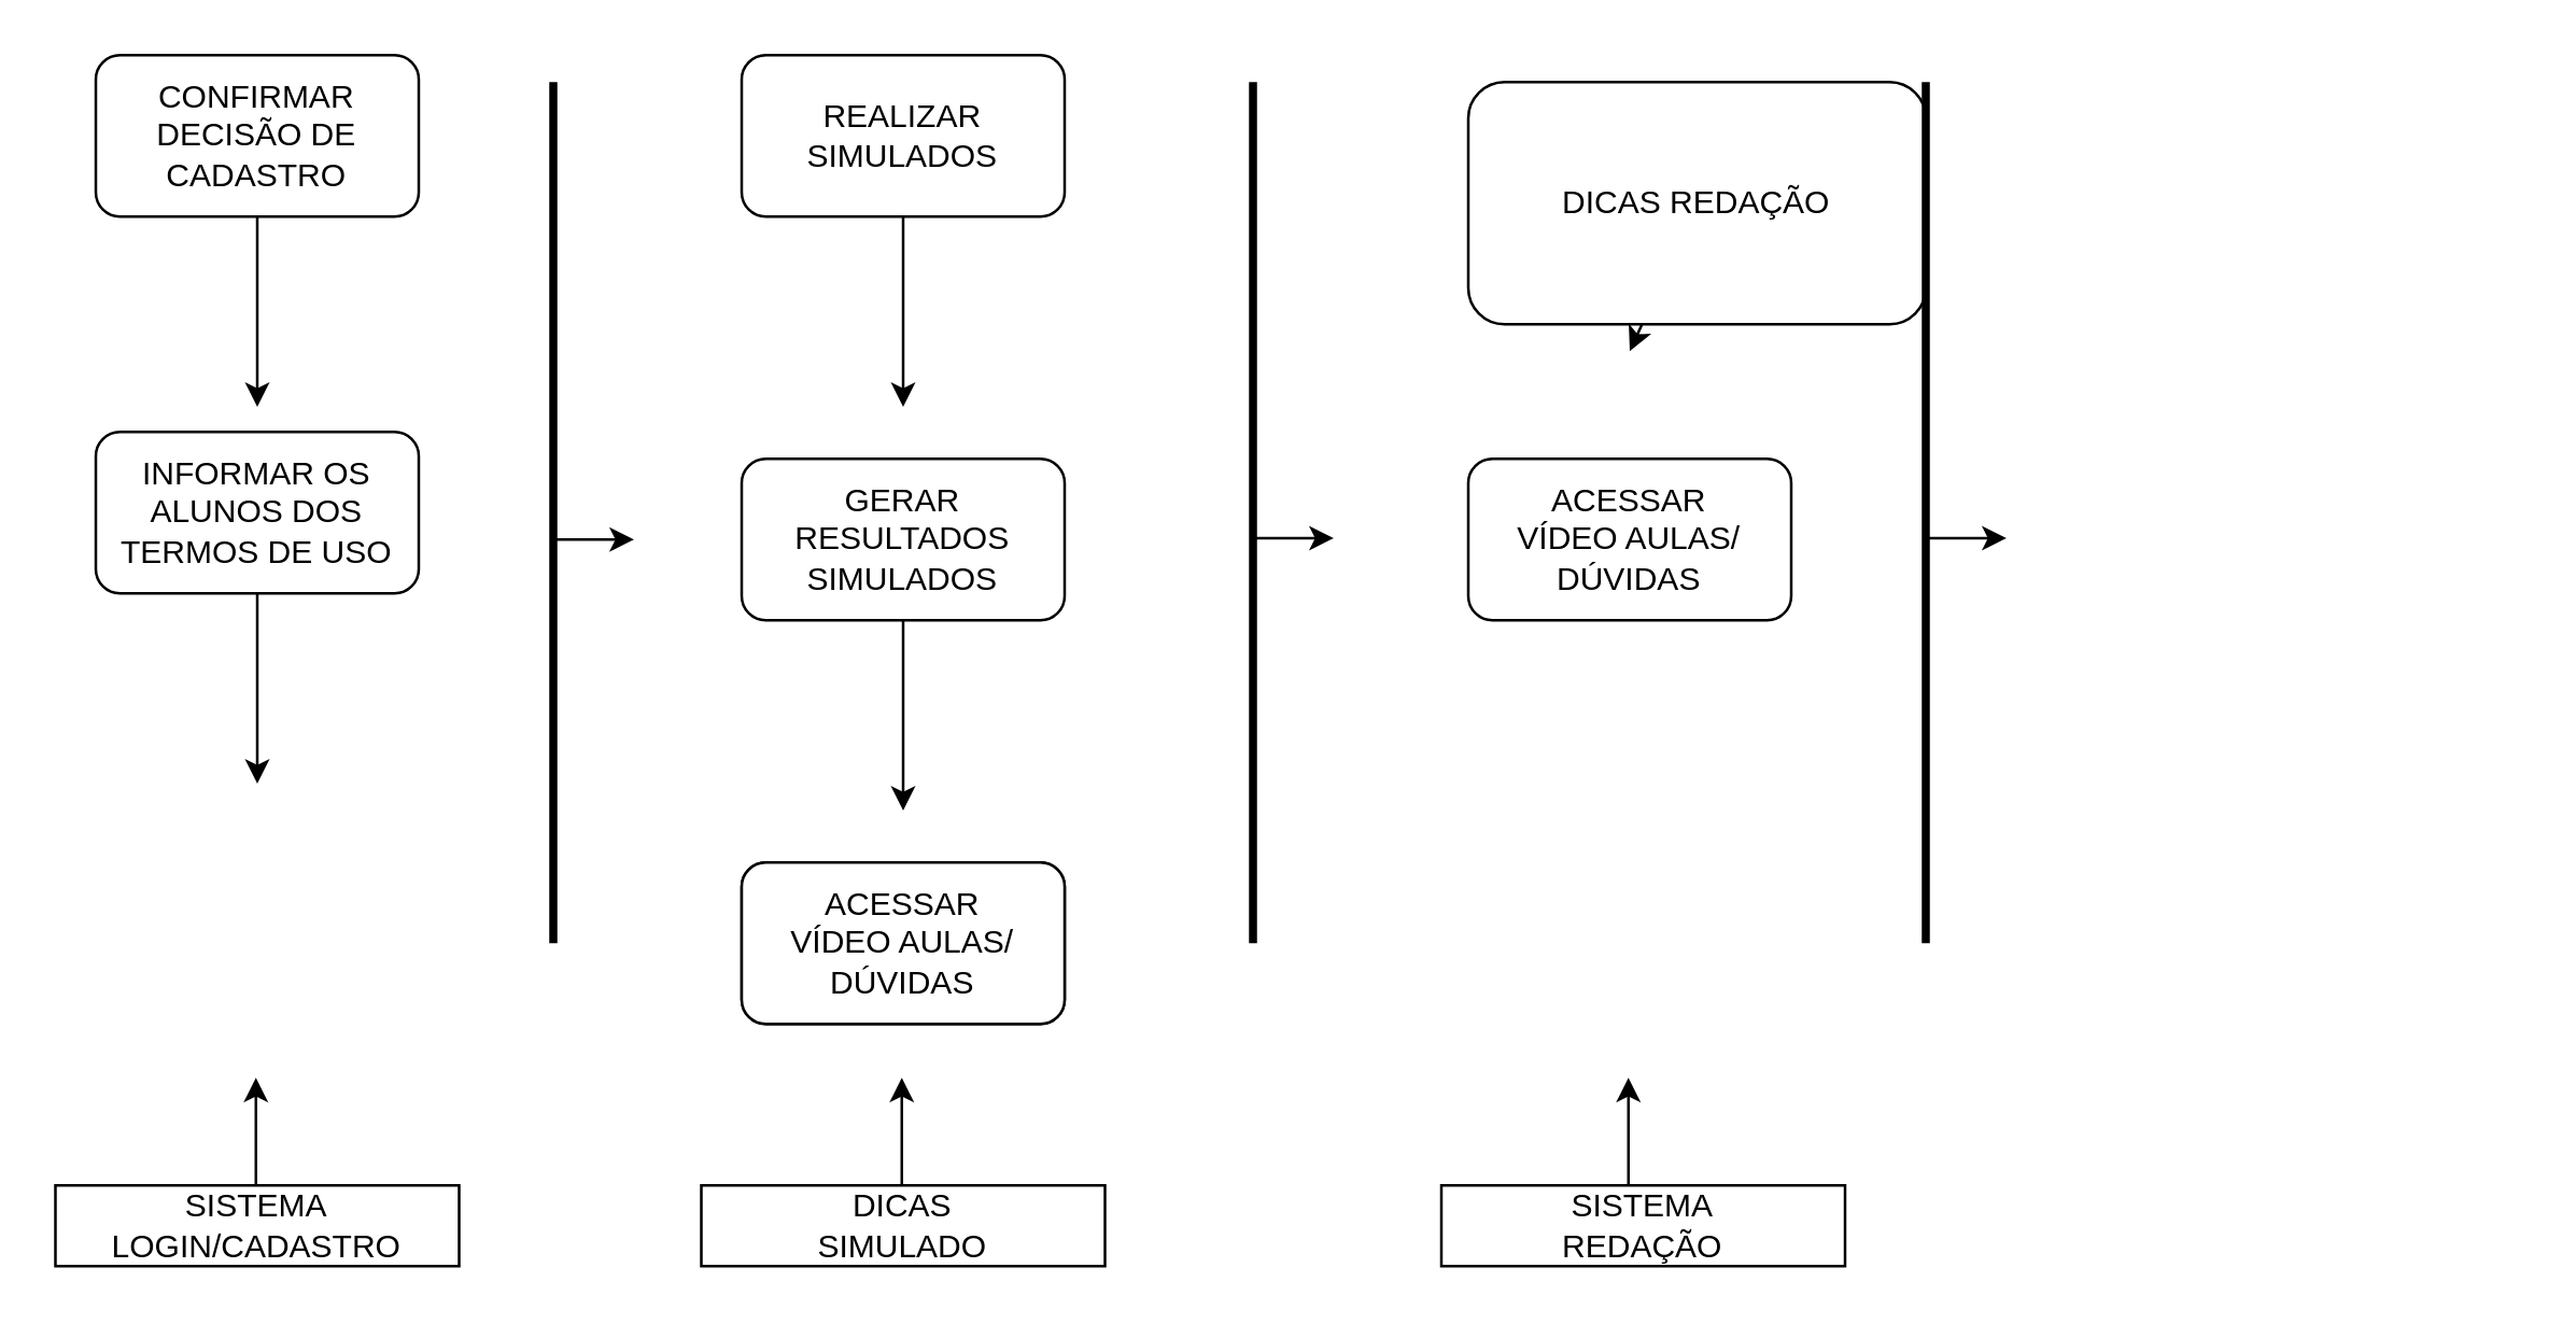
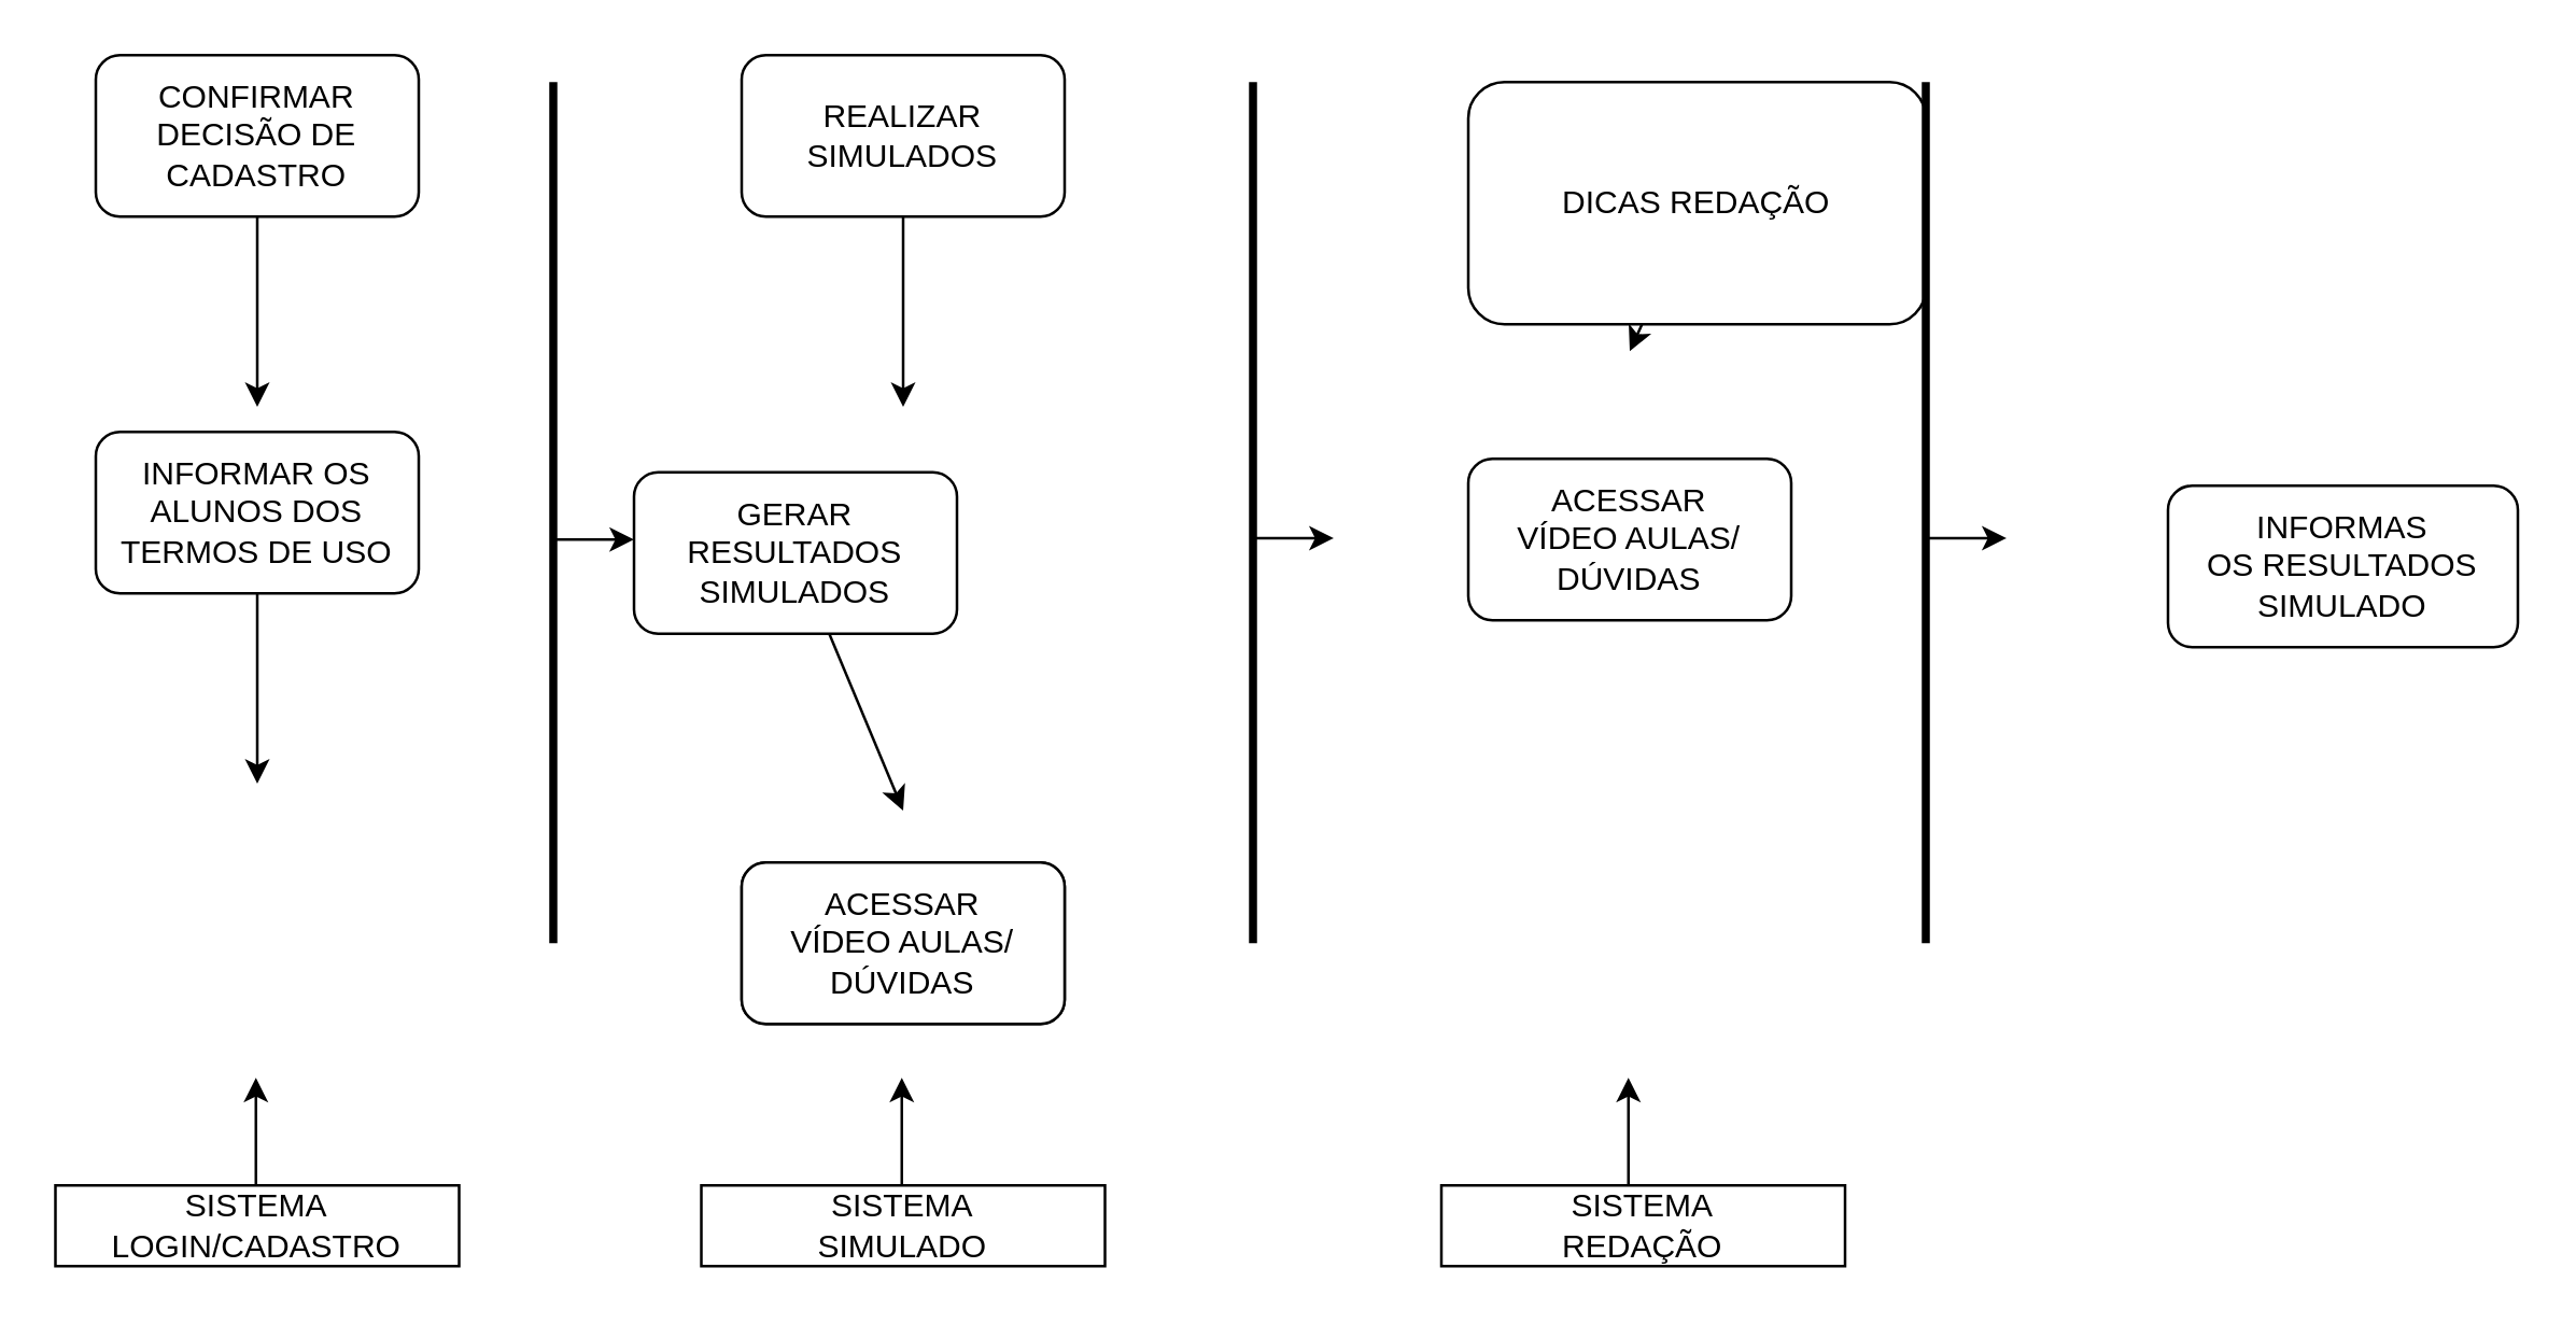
  <mxCell id="0" />
  <mxCell id="1" parent="0" />
  <mxCell id="2" value="CONFIRMAR&lt;br&gt;DECISÃO DE&lt;br&gt;CADASTRO" style="rounded=1;whiteSpace=wrap;html=1;" parent="1" vertex="1"><mxGeometry x="35" y="20" width="120" height="60" as="geometry" /></mxCell>
  <mxCell id="3" value="INFORMAR OS ALUNOS DOS TERMOS DE USO" style="rounded=1;whiteSpace=wrap;html=1;" parent="1" vertex="1"><mxGeometry x="35" y="160" width="120" height="60" as="geometry" /></mxCell>
  <mxCell id="4" value="REALIZAR SIMULADOS" style="rounded=1;whiteSpace=wrap;html=1;" parent="1" vertex="1"><mxGeometry x="275" y="20" width="120" height="60" as="geometry" /></mxCell>
- <mxCell id="5" value="GERAR RESULTADOS&lt;br&gt;SIMULADOS" style="rounded=1;whiteSpace=wrap;html=1;" parent="1" vertex="1"><mxGeometry x="275" y="170" width="120" height="60" as="geometry" /></mxCell>
+ <mxCell id="5" value="GERAR RESULTADOS&lt;br&gt;SIMULADOS" style="rounded=1;whiteSpace=wrap;html=1;" parent="1" vertex="1"><mxGeometry x="235" y="175" width="120" height="60" as="geometry" /></mxCell>
  <mxCell id="6" value="DICAS REDAÇÃO" style="rounded=1;whiteSpace=wrap;html=1;" parent="1" vertex="1"><mxGeometry x="545" y="30" width="170" height="90" as="geometry" /></mxCell>
  <mxCell id="7" value="ACESSAR&lt;br&gt;VÍDEO AULAS/&lt;br&gt;DÚVIDAS" style="rounded=1;whiteSpace=wrap;html=1;" parent="1" vertex="1"><mxGeometry x="275" y="320" width="120" height="60" as="geometry" /></mxCell>
  <mxCell id="8" style="edgeStyle=orthogonalEdgeStyle;rounded=0;orthogonalLoop=1;jettySize=auto;html=1;exitX=0.5;exitY=1;exitDx=0;exitDy=0;" parent="1" source="2" target="2" edge="1"><mxGeometry relative="1" as="geometry" /></mxCell>
  <mxCell id="9" value="" style="endArrow=classic;html=1;rounded=0;" parent="1" source="2" edge="1"><mxGeometry width="50" height="50" relative="1" as="geometry"><mxPoint x="95" y="130" as="sourcePoint" /><mxPoint x="95" y="150.711" as="targetPoint" /></mxGeometry></mxCell>
  <mxCell id="10" value="" style="endArrow=classic;html=1;rounded=0;" parent="1" source="3" edge="1"><mxGeometry width="50" height="50" relative="1" as="geometry"><mxPoint x="95" y="270" as="sourcePoint" /><mxPoint x="95" y="290.711" as="targetPoint" /></mxGeometry></mxCell>
  <mxCell id="11" value="" style="endArrow=classic;html=1;rounded=0;" parent="1" source="4" edge="1"><mxGeometry width="50" height="50" relative="1" as="geometry"><mxPoint x="335" y="130" as="sourcePoint" /><mxPoint x="335" y="150.711" as="targetPoint" /></mxGeometry></mxCell>
  <mxCell id="12" value="" style="endArrow=classic;html=1;rounded=0;" parent="1" source="5" edge="1"><mxGeometry width="50" height="50" relative="1" as="geometry"><mxPoint x="335" y="280" as="sourcePoint" /><mxPoint x="335" y="300.711" as="targetPoint" /></mxGeometry></mxCell>
  <mxCell id="13" value="SISTEMA&lt;br&gt;LOGIN/CADASTRO&lt;br&gt;" style="rounded=0;whiteSpace=wrap;html=1;" parent="1" vertex="1"><mxGeometry x="20" y="440" width="150" height="30" as="geometry" /></mxCell>
- <mxCell id="14" value="DICAS&lt;br&gt;SIMULADO" style="rounded=0;whiteSpace=wrap;html=1;" parent="1" vertex="1"><mxGeometry x="260" y="440" width="150" height="30" as="geometry" /></mxCell>
+ <mxCell id="14" value="SISTEMA&lt;br&gt;SIMULADO" style="rounded=0;whiteSpace=wrap;html=1;" parent="1" vertex="1"><mxGeometry x="260" y="440" width="150" height="30" as="geometry" /></mxCell>
  <mxCell id="15" value="SISTEMA&lt;br&gt;REDAÇÃO" style="rounded=0;whiteSpace=wrap;html=1;" parent="1" vertex="1"><mxGeometry x="535" y="440" width="150" height="30" as="geometry" /></mxCell>
  <mxCell id="16" value="ACESSAR&lt;br&gt;VÍDEO AULAS/&lt;br&gt;DÚVIDAS" style="rounded=1;whiteSpace=wrap;html=1;" parent="1" vertex="1"><mxGeometry x="275" y="320" width="120" height="60" as="geometry" /></mxCell>
  <mxCell id="17" value="ACESSAR&lt;br&gt;VÍDEO AULAS/&lt;br&gt;DÚVIDAS" style="rounded=1;whiteSpace=wrap;html=1;" parent="1" vertex="1"><mxGeometry x="545" y="170" width="120" height="60" as="geometry" /></mxCell>
  <mxCell id="18" value="" style="endArrow=classic;html=1;rounded=0;" parent="1" source="6" edge="1"><mxGeometry width="50" height="50" relative="1" as="geometry"><mxPoint x="605" y="280" as="sourcePoint" /><mxPoint x="605" y="130" as="targetPoint" /></mxGeometry></mxCell>
  <mxCell id="19" value="" style="endArrow=none;html=1;rounded=0;strokeWidth=3;" parent="1" edge="1"><mxGeometry width="50" height="50" relative="1" as="geometry"><mxPoint x="205" y="350" as="sourcePoint" /><mxPoint x="205" y="30" as="targetPoint" /></mxGeometry></mxCell>
  <mxCell id="20" value="" style="endArrow=classic;html=1;rounded=0;" parent="1" edge="1"><mxGeometry width="50" height="50" relative="1" as="geometry"><mxPoint x="205" y="200" as="sourcePoint" /><mxPoint x="235" y="200" as="targetPoint" /></mxGeometry></mxCell>
  <mxCell id="21" value="" style="endArrow=none;html=1;rounded=0;strokeWidth=3;" parent="1" edge="1"><mxGeometry width="50" height="50" relative="1" as="geometry"><mxPoint x="465" y="350" as="sourcePoint" /><mxPoint x="465" y="30" as="targetPoint" /></mxGeometry></mxCell>
  <mxCell id="22" value="" style="endArrow=classic;html=1;rounded=0;" parent="1" edge="1"><mxGeometry width="50" height="50" relative="1" as="geometry"><mxPoint x="465" y="199.5" as="sourcePoint" /><mxPoint x="495" y="199.5" as="targetPoint" /><Array as="points"><mxPoint x="495" y="199.5" /></Array></mxGeometry></mxCell>
  <mxCell id="23" value="" style="endArrow=classic;html=1;rounded=0;" parent="1" edge="1"><mxGeometry width="50" height="50" relative="1" as="geometry"><mxPoint x="94.5" y="440" as="sourcePoint" /><mxPoint x="94.5" y="400" as="targetPoint" /></mxGeometry></mxCell>
  <mxCell id="24" value="" style="endArrow=classic;html=1;rounded=0;" parent="1" edge="1"><mxGeometry width="50" height="50" relative="1" as="geometry"><mxPoint x="334.5" y="440" as="sourcePoint" /><mxPoint x="334.5" y="400" as="targetPoint" /></mxGeometry></mxCell>
  <mxCell id="25" value="" style="endArrow=classic;html=1;rounded=0;" parent="1" edge="1"><mxGeometry width="50" height="50" relative="1" as="geometry"><mxPoint x="604.5" y="440" as="sourcePoint" /><mxPoint x="604.5" y="400" as="targetPoint" /></mxGeometry></mxCell>
+ <mxCell id="26" value="INFORMAS&lt;br&gt;OS RESULTADOS&lt;br&gt;SIMULADO" style="rounded=1;whiteSpace=wrap;html=1;" parent="1" vertex="1"><mxGeometry x="805" y="180" width="130" height="60" as="geometry" /></mxCell>
  <mxCell id="27" value="" style="endArrow=none;html=1;rounded=0;strokeWidth=3;" parent="1" edge="1"><mxGeometry width="50" height="50" relative="1" as="geometry"><mxPoint x="715" y="350" as="sourcePoint" /><mxPoint x="715" y="30" as="targetPoint" /></mxGeometry></mxCell>
  <mxCell id="28" value="" style="endArrow=classic;html=1;rounded=0;" parent="1" edge="1"><mxGeometry width="50" height="50" relative="1" as="geometry"><mxPoint x="715" y="199.5" as="sourcePoint" /><mxPoint x="745" y="199.5" as="targetPoint" /><Array as="points"><mxPoint x="745" y="199.5" /></Array></mxGeometry></mxCell>
